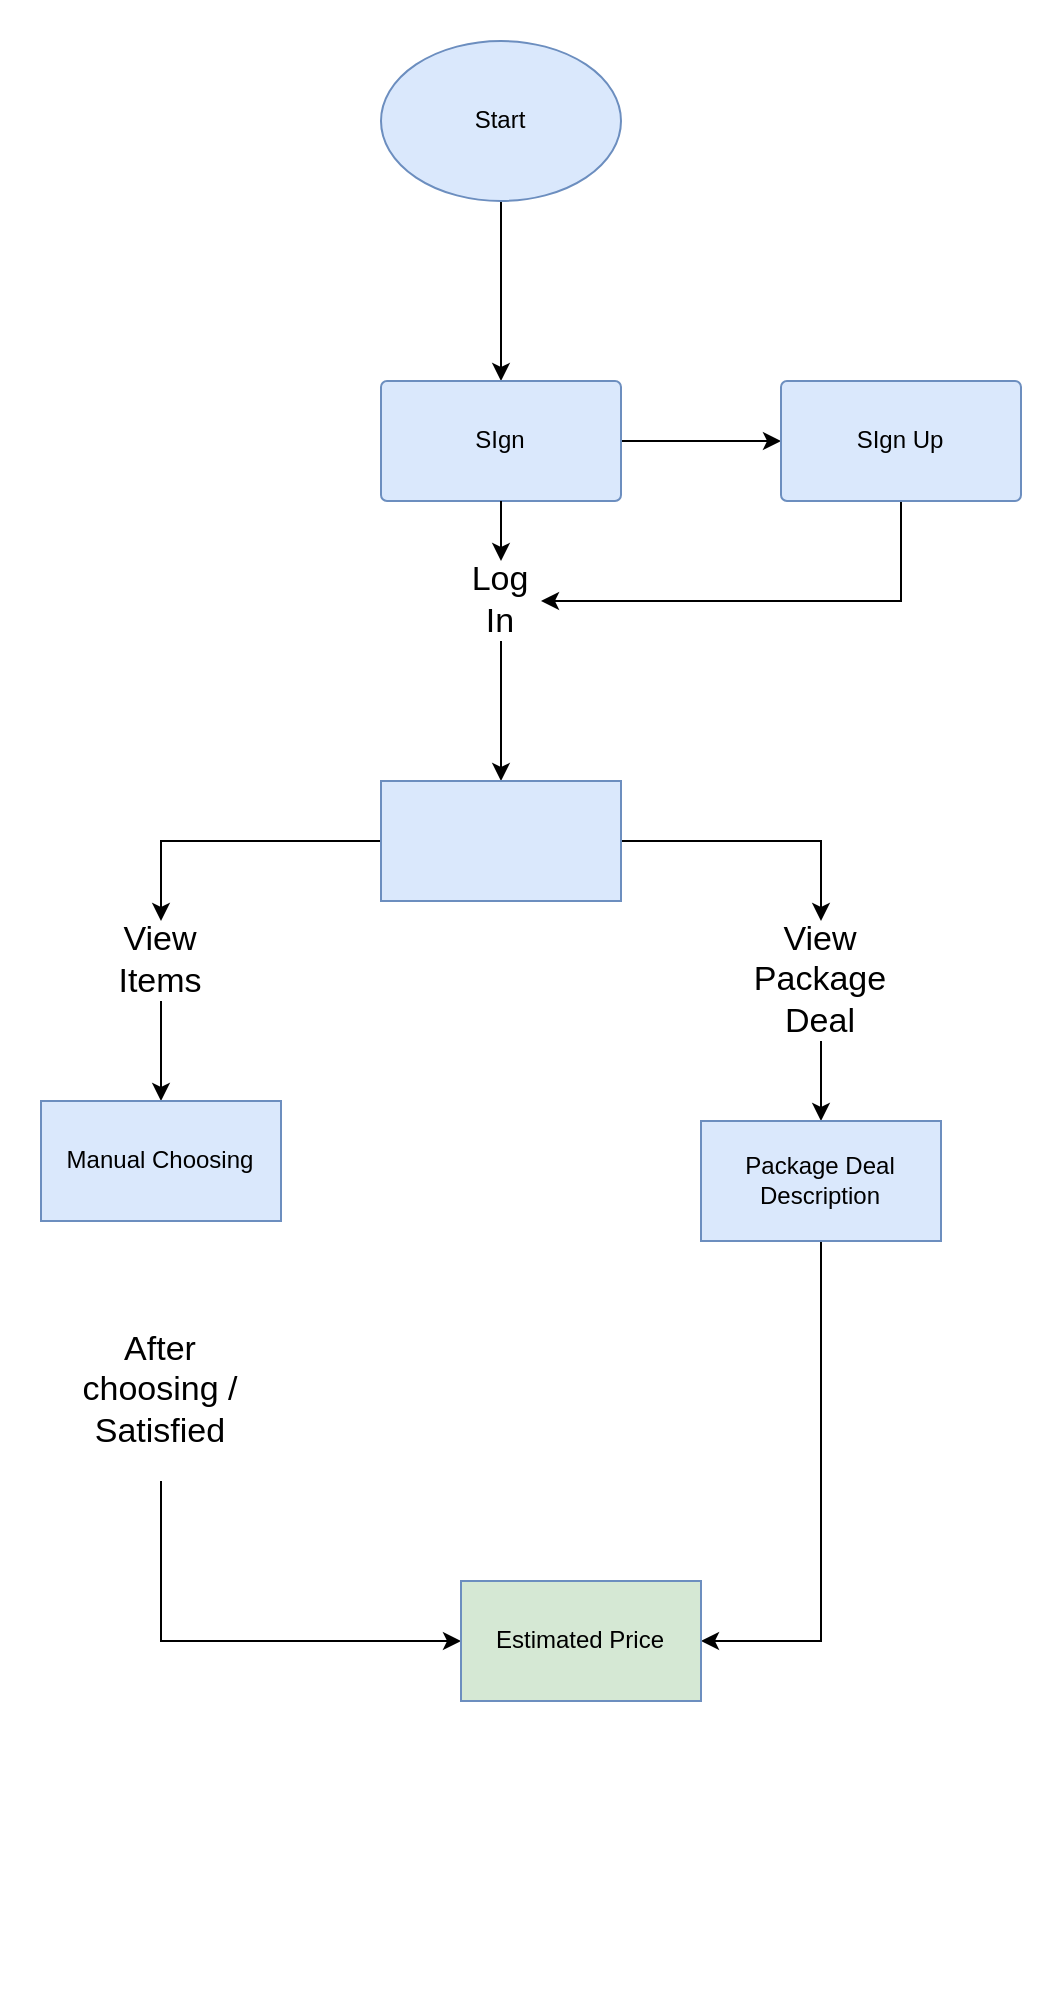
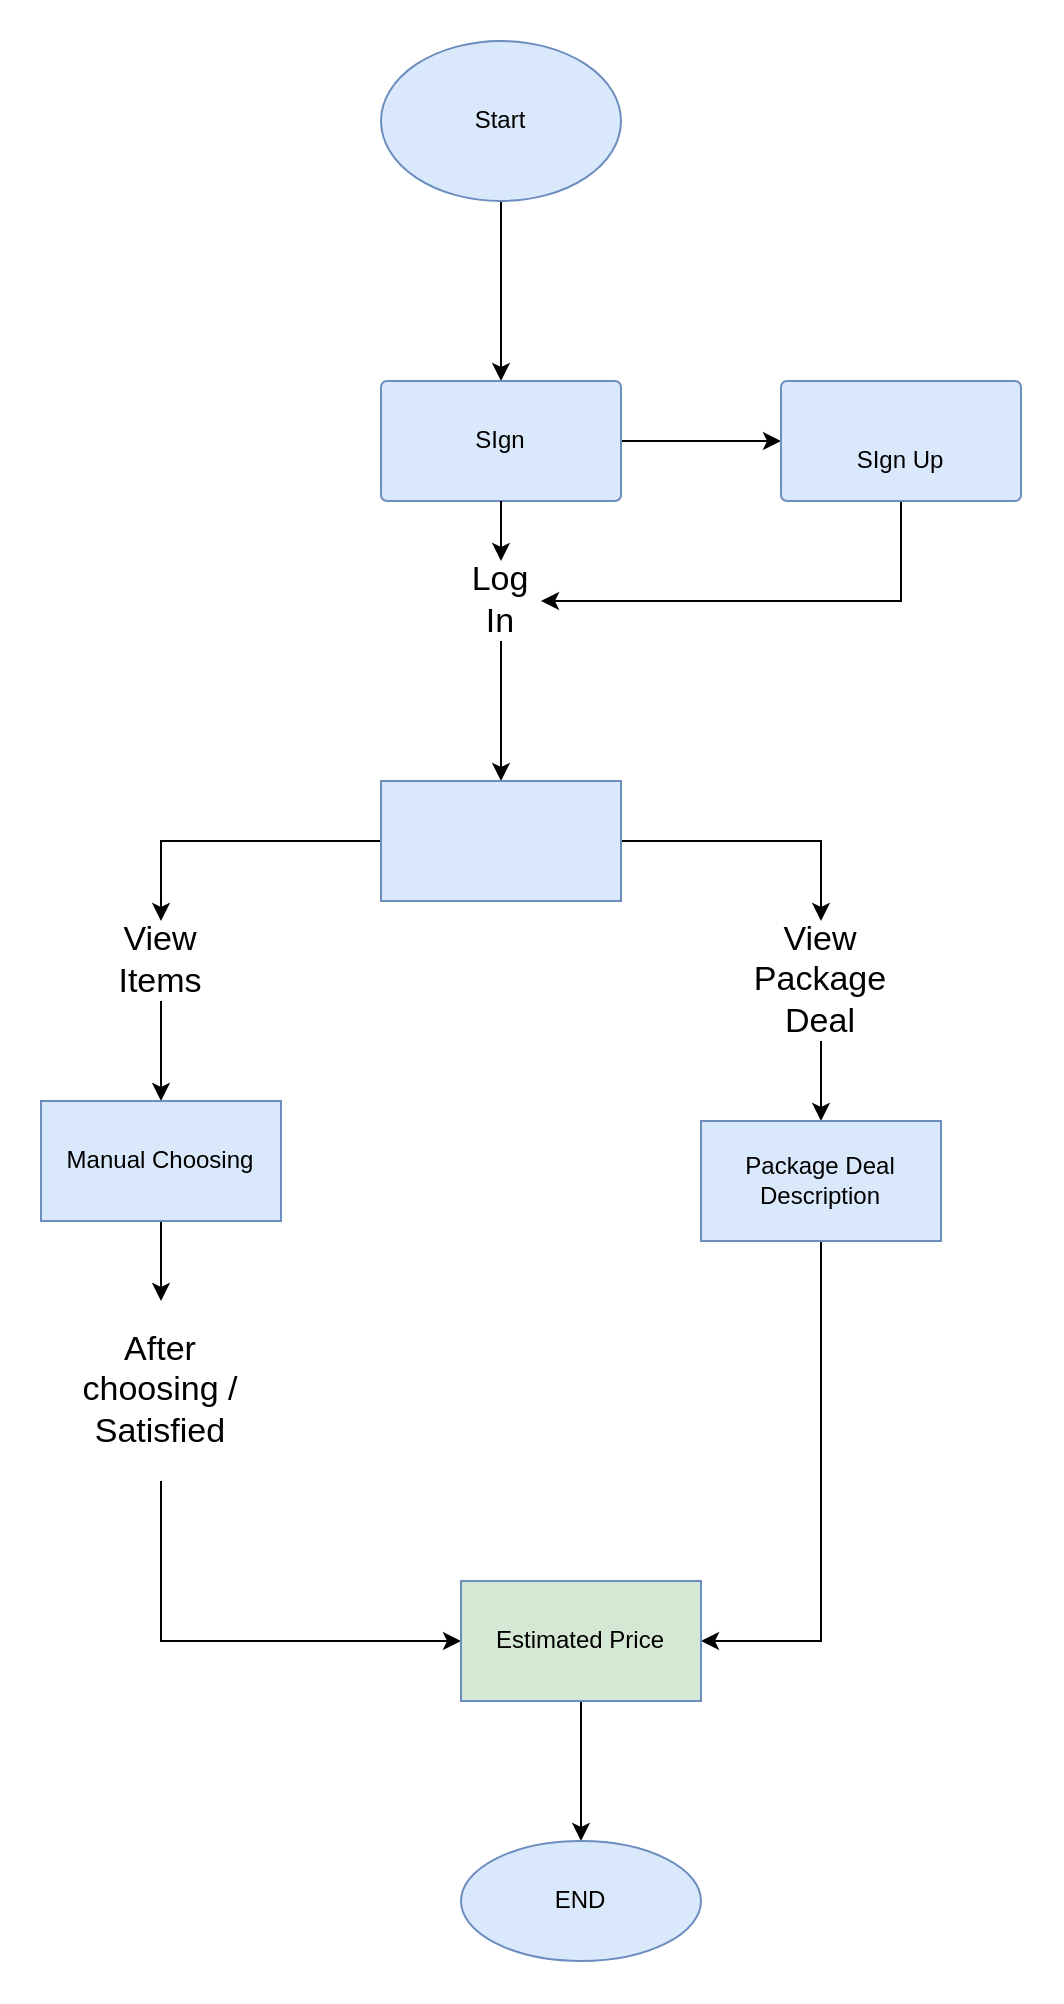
  <mxCell id="0" />
  <mxCell id="1" parent="0" />
  <mxCell id="2" value="" style="edgeStyle=orthogonalEdgeStyle;rounded=0;orthogonalLoop=1;jettySize=auto;html=1;" edge="1" parent="1" source="3" target="6"><mxGeometry relative="1" as="geometry" /></mxCell>
  <mxCell id="3" value="" style="ellipse;whiteSpace=wrap;html=1;rounded=1;strokeColor=#6c8ebf;fillColor=#dae8fc;" vertex="1" parent="1"><mxGeometry x="190" y="20" width="120" height="80" as="geometry" /></mxCell>
  <mxCell id="4" value="Start" style="text;html=1;strokeColor=none;fillColor=none;align=center;verticalAlign=middle;whiteSpace=wrap;rounded=0;" vertex="1" parent="1"><mxGeometry x="230" y="50" width="40" height="20" as="geometry" /></mxCell>
  <mxCell id="5" value="" style="edgeStyle=orthogonalEdgeStyle;rounded=0;orthogonalLoop=1;jettySize=auto;html=1;" edge="1" parent="1" source="6" target="15"><mxGeometry relative="1" as="geometry" /></mxCell>
  <mxCell id="6" value="" style="whiteSpace=wrap;html=1;rounded=1;strokeColor=#6c8ebf;fillColor=#dae8fc;arcSize=5;" vertex="1" parent="1"><mxGeometry x="190" y="190" width="120" height="60" as="geometry" /></mxCell>
  <mxCell id="7" value="SIgn" style="text;html=1;strokeColor=none;fillColor=none;align=center;verticalAlign=middle;whiteSpace=wrap;rounded=0;" vertex="1" parent="1"><mxGeometry x="230" y="210" width="40" height="20" as="geometry" /></mxCell>
  <mxCell id="8" value="" style="edgeStyle=orthogonalEdgeStyle;rounded=0;orthogonalLoop=1;jettySize=auto;html=1;" edge="1" parent="1" source="9" target="13"><mxGeometry relative="1" as="geometry" /></mxCell>
  <mxCell id="9" value="&lt;font style=&quot;font-size: 17px&quot;&gt;Log In&lt;/font&gt;" style="text;html=1;strokeColor=none;fillColor=none;align=center;verticalAlign=middle;whiteSpace=wrap;rounded=0;" vertex="1" parent="1"><mxGeometry x="230" y="280" width="40" height="40" as="geometry" /></mxCell>
  <mxCell id="10" value="" style="edgeStyle=orthogonalEdgeStyle;rounded=0;orthogonalLoop=1;jettySize=auto;html=1;" edge="1" parent="1" source="6" target="9"><mxGeometry relative="1" as="geometry"><mxPoint x="250" y="250" as="sourcePoint" /><mxPoint x="250" y="330" as="targetPoint" /></mxGeometry></mxCell>
  <mxCell id="11" value="" style="edgeStyle=orthogonalEdgeStyle;rounded=0;orthogonalLoop=1;jettySize=auto;html=1;" edge="1" parent="1" source="13" target="18"><mxGeometry relative="1" as="geometry" /></mxCell>
  <mxCell id="12" value="" style="edgeStyle=orthogonalEdgeStyle;rounded=0;orthogonalLoop=1;jettySize=auto;html=1;" edge="1" parent="1" source="13" target="22"><mxGeometry relative="1" as="geometry" /></mxCell>
  <mxCell id="13" value="" style="whiteSpace=wrap;html=1;fillColor=#dae8fc;strokeColor=#6c8ebf;" vertex="1" parent="1"><mxGeometry x="190" y="390" width="120" height="60" as="geometry" /></mxCell>
  <mxCell id="14" style="edgeStyle=orthogonalEdgeStyle;rounded=0;orthogonalLoop=1;jettySize=auto;html=1;entryX=1;entryY=0.5;entryDx=0;entryDy=0;exitX=0.5;exitY=1;exitDx=0;exitDy=0;" edge="1" parent="1" source="15" target="9"><mxGeometry relative="1" as="geometry" /></mxCell>
  <mxCell id="15" value="" style="whiteSpace=wrap;html=1;rounded=1;strokeColor=#6c8ebf;fillColor=#dae8fc;arcSize=5;" vertex="1" parent="1"><mxGeometry x="390" y="190" width="120" height="60" as="geometry" /></mxCell>
- <mxCell id="16" value="SIgn Up" style="text;html=1;strokeColor=none;fillColor=none;align=center;verticalAlign=middle;whiteSpace=wrap;rounded=0;" vertex="1" parent="1"><mxGeometry x="410" y="210" width="80" height="20" as="geometry" /></mxCell>
+ <mxCell id="16" value="SIgn Up" style="text;html=1;strokeColor=none;fillColor=none;align=center;verticalAlign=middle;whiteSpace=wrap;rounded=0;" vertex="1" parent="1"><mxGeometry x="410" y="220" width="80" height="20" as="geometry" /></mxCell>
  <mxCell id="17" value="" style="edgeStyle=orthogonalEdgeStyle;rounded=0;orthogonalLoop=1;jettySize=auto;html=1;" edge="1" parent="1" source="18" target="20"><mxGeometry relative="1" as="geometry" /></mxCell>
  <mxCell id="18" value="&lt;font style=&quot;font-size: 17px&quot;&gt;View Items&lt;br&gt;&lt;/font&gt;" style="text;html=1;strokeColor=none;fillColor=none;align=center;verticalAlign=middle;whiteSpace=wrap;rounded=0;" vertex="1" parent="1"><mxGeometry x="60" y="460" width="40" height="40" as="geometry" /></mxCell>
+ <mxCell id="19" value="" style="edgeStyle=orthogonalEdgeStyle;rounded=0;orthogonalLoop=1;jettySize=auto;html=1;" edge="1" parent="1" source="20" target="26"><mxGeometry relative="1" as="geometry" /></mxCell>
  <mxCell id="20" value="Manual Choosing" style="whiteSpace=wrap;html=1;fillColor=#dae8fc;strokeColor=#6c8ebf;" vertex="1" parent="1"><mxGeometry x="20" y="550" width="120" height="60" as="geometry" /></mxCell>
  <mxCell id="21" value="" style="edgeStyle=orthogonalEdgeStyle;rounded=0;orthogonalLoop=1;jettySize=auto;html=1;" edge="1" parent="1" source="22" target="24"><mxGeometry relative="1" as="geometry" /></mxCell>
  <mxCell id="22" value="&lt;font style=&quot;font-size: 17px&quot;&gt;View Package Deal&lt;br&gt;&lt;/font&gt;" style="text;html=1;strokeColor=none;fillColor=none;align=center;verticalAlign=middle;whiteSpace=wrap;rounded=0;" vertex="1" parent="1"><mxGeometry x="380" y="460" width="60" height="60" as="geometry" /></mxCell>
  <mxCell id="23" style="edgeStyle=orthogonalEdgeStyle;rounded=0;orthogonalLoop=1;jettySize=auto;html=1;entryX=1;entryY=0.5;entryDx=0;entryDy=0;" edge="1" parent="1" source="24" target="28"><mxGeometry relative="1" as="geometry" /></mxCell>
  <mxCell id="24" value="Package Deal Description" style="whiteSpace=wrap;html=1;fillColor=#dae8fc;strokeColor=#6c8ebf;" vertex="1" parent="1"><mxGeometry x="350" y="560" width="120" height="60" as="geometry" /></mxCell>
  <mxCell id="25" style="edgeStyle=orthogonalEdgeStyle;rounded=0;orthogonalLoop=1;jettySize=auto;html=1;entryX=0;entryY=0.5;entryDx=0;entryDy=0;" edge="1" parent="1" source="26" target="28"><mxGeometry relative="1" as="geometry"><Array as="points"><mxPoint x="80" y="820" /></Array></mxGeometry></mxCell>
  <mxCell id="26" value="&lt;font style=&quot;font-size: 17px&quot;&gt;After choosing / Satisfied &lt;br&gt;&lt;/font&gt;" style="text;html=1;strokeColor=none;fillColor=none;align=center;verticalAlign=middle;whiteSpace=wrap;rounded=0;" vertex="1" parent="1"><mxGeometry x="30" y="650" width="100" height="90" as="geometry" /></mxCell>
+ <mxCell id="27" value="" style="edgeStyle=orthogonalEdgeStyle;rounded=0;orthogonalLoop=1;jettySize=auto;html=1;" edge="1" parent="1" source="28" target="29"><mxGeometry relative="1" as="geometry" /></mxCell>
  <mxCell id="28" value="Estimated Price" style="whiteSpace=wrap;html=1;strokeColor=#6c8ebf;fillColor=#d5e8d4;" vertex="1" parent="1"><mxGeometry x="230" y="790" width="120" height="60" as="geometry" /></mxCell>
+ <mxCell id="29" value="END" style="ellipse;whiteSpace=wrap;html=1;strokeColor=#6c8ebf;fillColor=#dae8fc;" vertex="1" parent="1"><mxGeometry x="230" y="920" width="120" height="60" as="geometry" /></mxCell>
